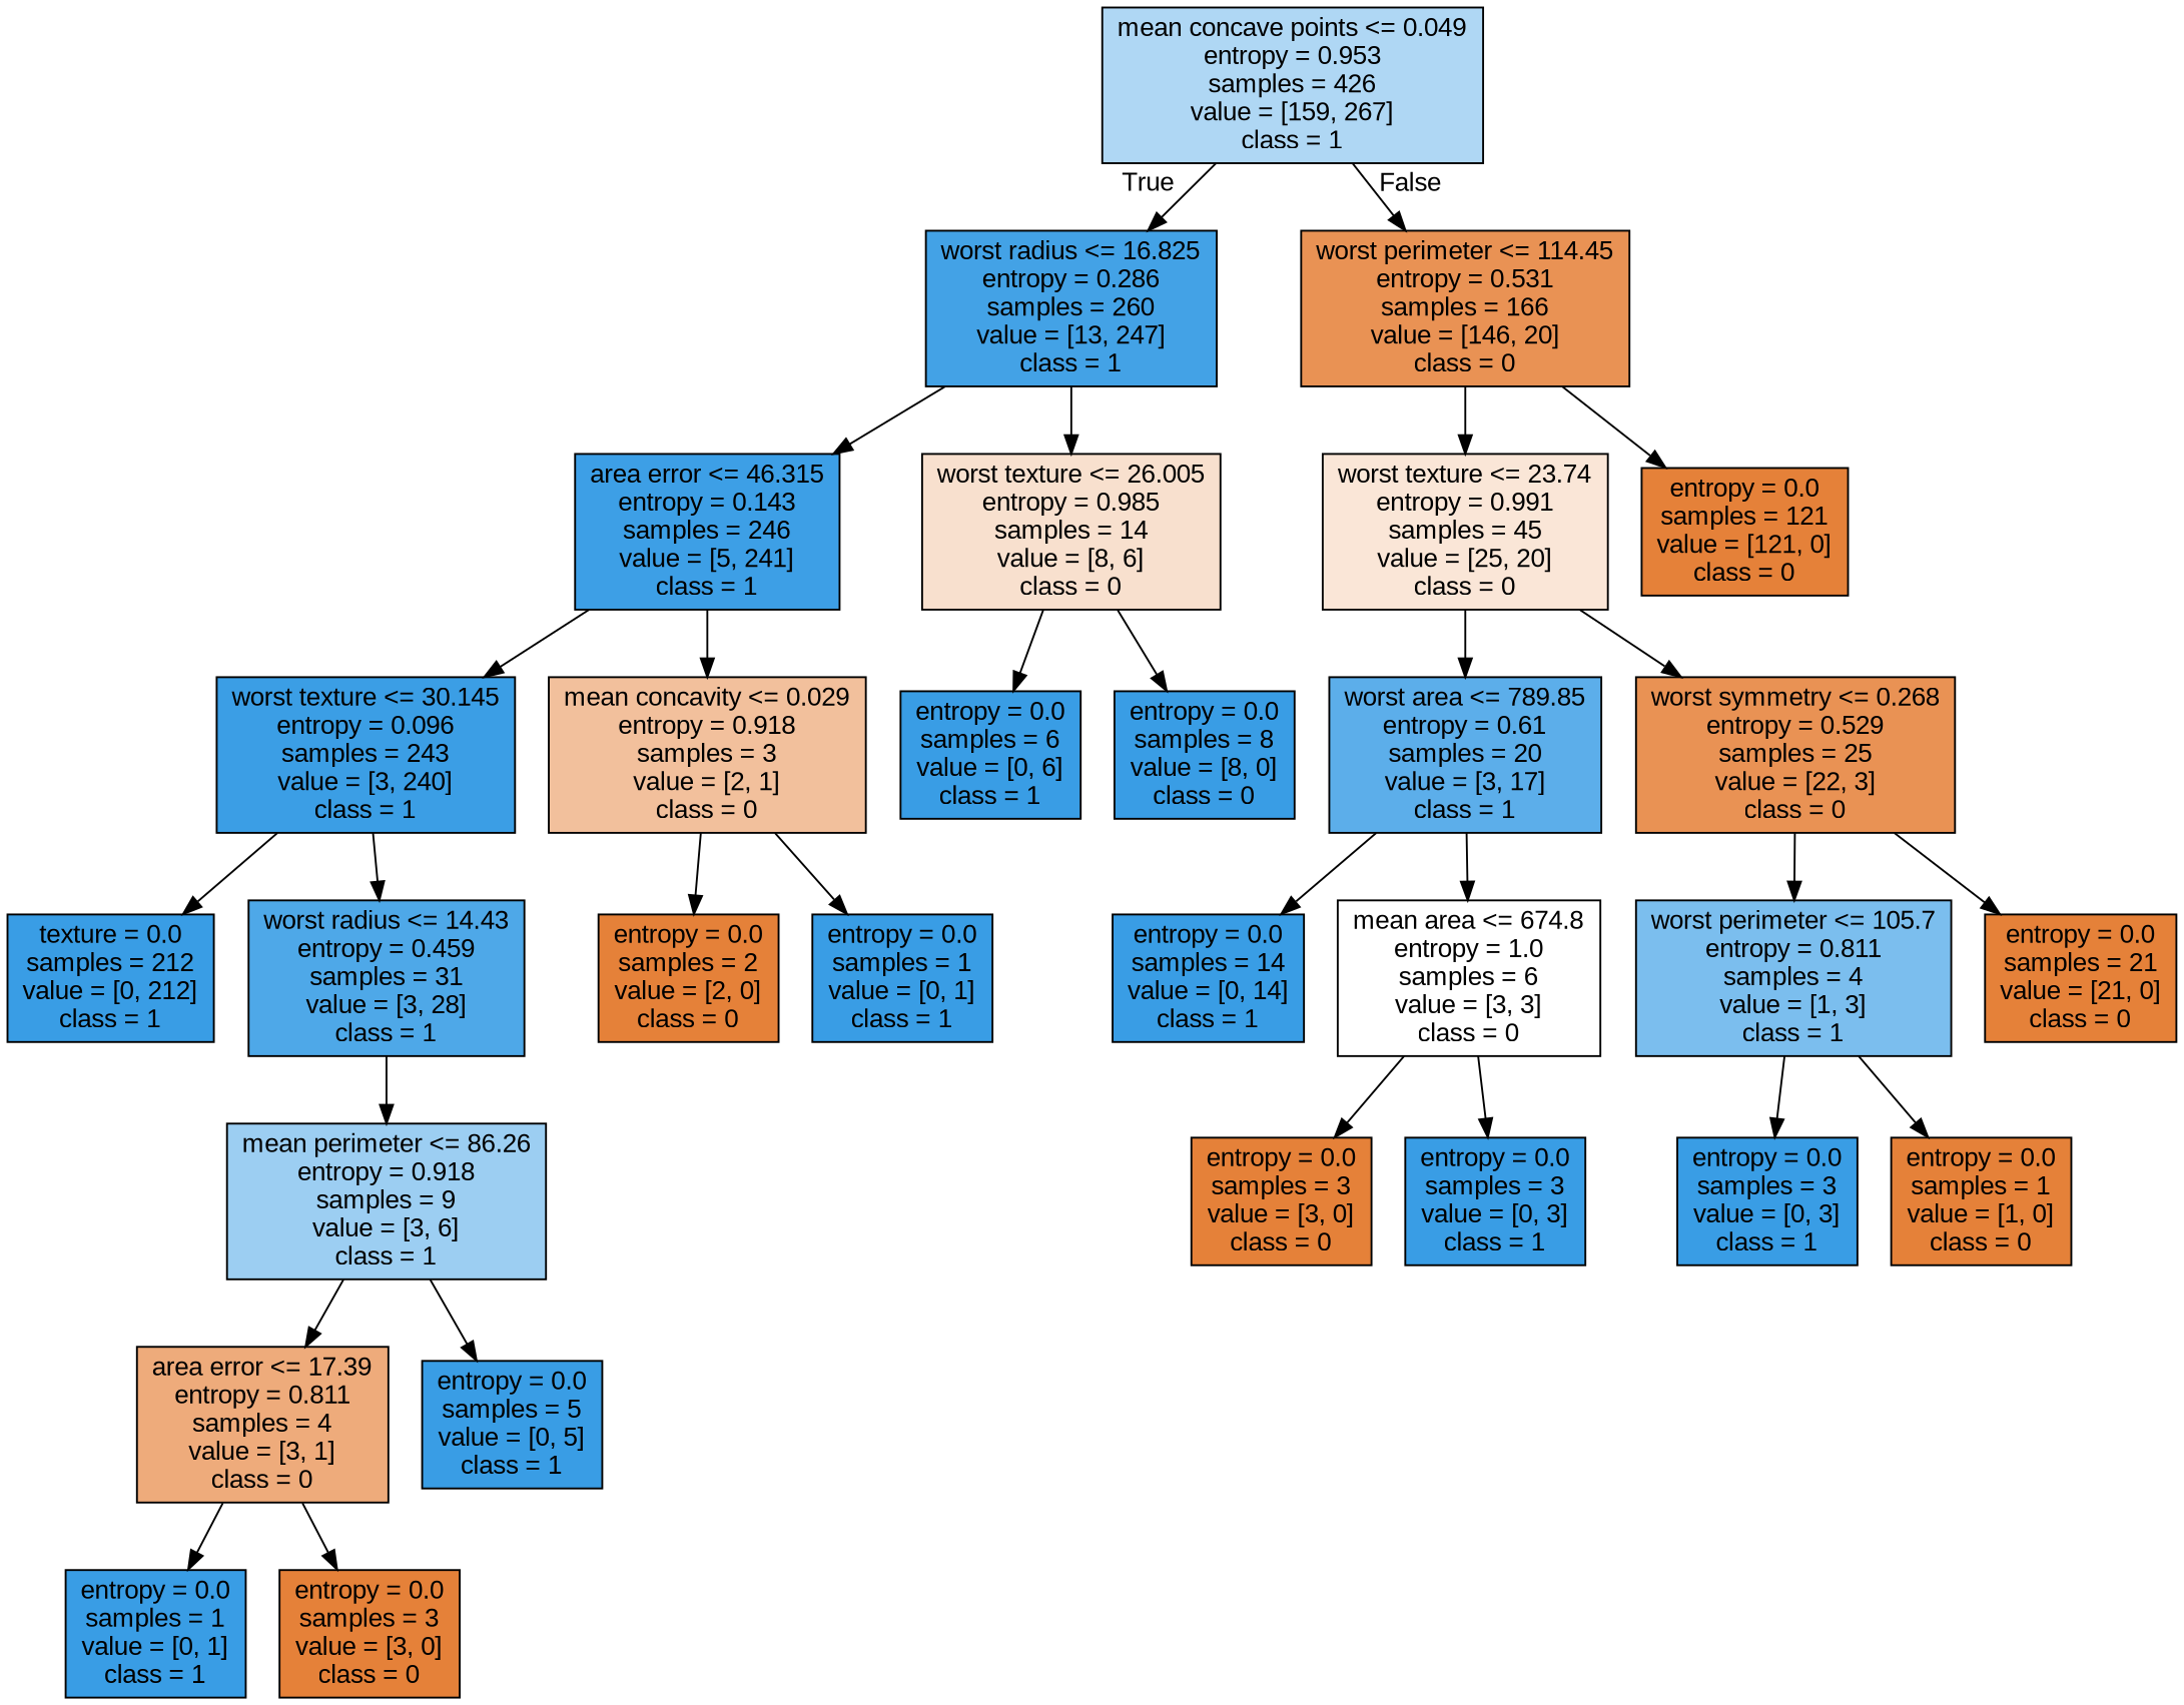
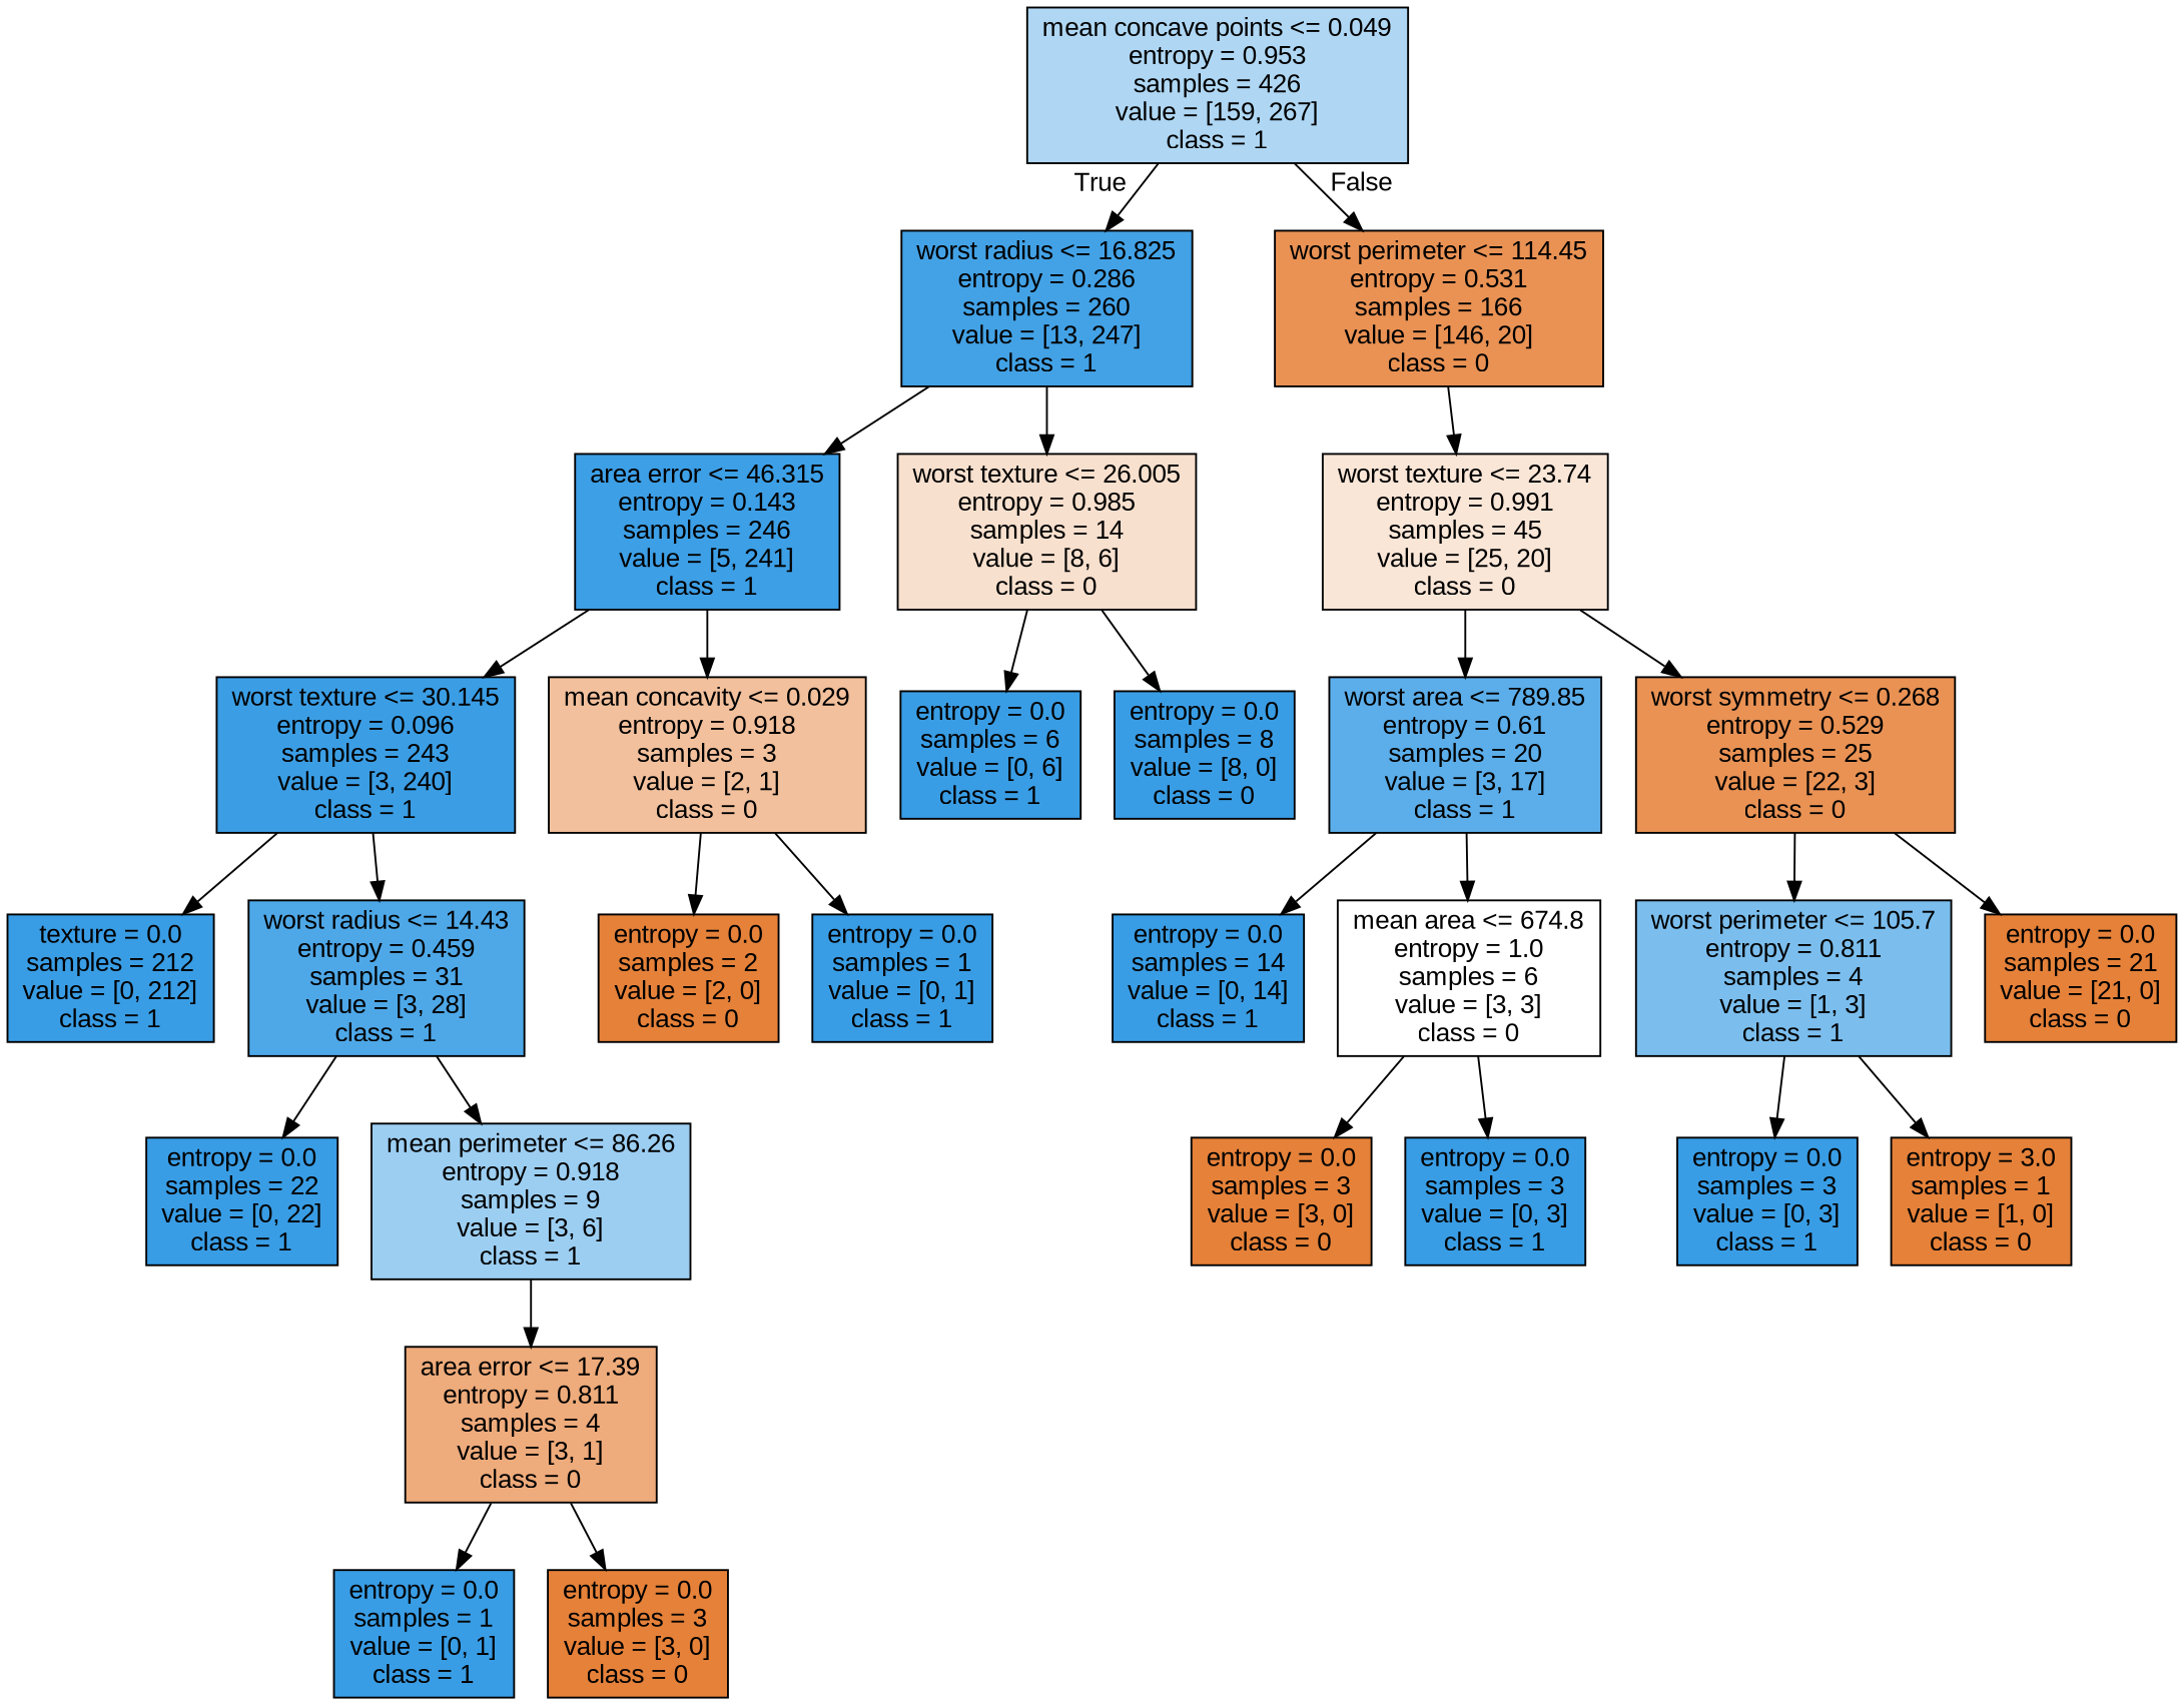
  digraph {
    fontname="Liberation Sans"
    node [color=black fillcolor="#399de5" fontname="Liberation Sans" shape=box style=filled]
    edge [fontname="Liberation Sans"]
    n1 [fillcolor="#afd7f4" label="mean concave points <= 0.049\nentropy = 0.953\nsamples = 426\nvalue = [159, 267]\nclass = 1"]
    n2 [fillcolor="#43a2e6" label="worst radius <= 16.825\nentropy = 0.286\nsamples = 260\nvalue = [13, 247]\nclass = 1"]
    n3 [fillcolor="#e99254" label="worst perimeter <= 114.45\nentropy = 0.531\nsamples = 166\nvalue = [146, 20]\nclass = 0"]
    n4 [fillcolor="#3d9fe6" label="area error <= 46.315\nentropy = 0.143\nsamples = 246\nvalue = [5, 241]\nclass = 1"]
    n5 [fillcolor="#f8e0ce" label="worst texture <= 26.005\nentropy = 0.985\nsamples = 14\nvalue = [8, 6]\nclass = 0"]
    n6 [fillcolor="#fae6d7" label="worst texture <= 23.74\nentropy = 0.991\nsamples = 45\nvalue = [25, 20]\nclass = 0"]
-   n7 [fillcolor="#e58139" label="entropy = 0.0\nsamples = 121\nvalue = [121, 0]\nclass = 0"]
    n8 [fillcolor="#3b9ee5" label="worst texture <= 30.145\nentropy = 0.096\nsamples = 243\nvalue = [3, 240]\nclass = 1"]
    n9 [fillcolor="#f2c09c" label="mean concavity <= 0.029\nentropy = 0.918\nsamples = 3\nvalue = [2, 1]\nclass = 0"]
    n10 [label="entropy = 0.0\nsamples = 6\nvalue = [0, 6]\nclass = 1"]
    n11 [label="entropy = 0.0\nsamples = 8\nvalue = [8, 0]\nclass = 0"]
    n12 [label="texture = 0.0\nsamples = 212\nvalue = [0, 212]\nclass = 1"]
    n13 [fillcolor="#4ea8e8" label="worst radius <= 14.43\nentropy = 0.459\nsamples = 31\nvalue = [3, 28]\nclass = 1"]
    n14 [fillcolor="#e58139" label="entropy = 0.0\nsamples = 2\nvalue = [2, 0]\nclass = 0"]
    n15 [label="entropy = 0.0\nsamples = 1\nvalue = [0, 1]\nclass = 1"]
+   n16 [label="entropy = 0.0\nsamples = 22\nvalue = [0, 22]\nclass = 1"]
    n17 [fillcolor="#9ccef2" label="mean perimeter <= 86.26\nentropy = 0.918\nsamples = 9\nvalue = [3, 6]\nclass = 1"]
    n18 [fillcolor="#eeab7b" label="area error <= 17.39\nentropy = 0.811\nsamples = 4\nvalue = [3, 1]\nclass = 0"]
-   n19 [label="entropy = 0.0\nsamples = 5\nvalue = [0, 5]\nclass = 1"]
    n20 [label="entropy = 0.0\nsamples = 1\nvalue = [0, 1]\nclass = 1"]
    n21 [fillcolor="#e58139" label="entropy = 0.0\nsamples = 3\nvalue = [3, 0]\nclass = 0"]
    n22 [fillcolor="#5caeea" label="worst area <= 789.85\nentropy = 0.61\nsamples = 20\nvalue = [3, 17]\nclass = 1"]
    n23 [fillcolor="#e99254" label="worst symmetry <= 0.268\nentropy = 0.529\nsamples = 25\nvalue = [22, 3]\nclass = 0"]
    n24 [label="entropy = 0.0\nsamples = 14\nvalue = [0, 14]\nclass = 1"]
    n25 [fillcolor="#ffffff" label="mean area <= 674.8\nentropy = 1.0\nsamples = 6\nvalue = [3, 3]\nclass = 0"]
    n26 [fillcolor="#7bbeee" label="worst perimeter <= 105.7\nentropy = 0.811\nsamples = 4\nvalue = [1, 3]\nclass = 1"]
    n27 [fillcolor="#e58139" label="entropy = 0.0\nsamples = 21\nvalue = [21, 0]\nclass = 0"]
    n28 [fillcolor="#e58139" label="entropy = 0.0\nsamples = 3\nvalue = [3, 0]\nclass = 0"]
    n29 [label="entropy = 0.0\nsamples = 3\nvalue = [0, 3]\nclass = 1"]
    n30 [label="entropy = 0.0\nsamples = 3\nvalue = [0, 3]\nclass = 1"]
-   n31 [fillcolor="#e58139" label="entropy = 0.0\nsamples = 1\nvalue = [1, 0]\nclass = 0"]
+   n31 [fillcolor="#e58139" label="entropy = 3.0\nsamples = 1\nvalue = [1, 0]\nclass = 0"]
    n1 -> n2 [headlabel=True labelangle=45 labeldistance=2.5]
    n1 -> n3 [headlabel=False labelangle=-45 labeldistance=2.5]
    n2 -> n4
    n2 -> n5
    n3 -> n6
-   n3 -> n7
    n4 -> n8
    n4 -> n9
    n5 -> n10
    n5 -> n11
    n6 -> n22
    n6 -> n23
    n8 -> n12
    n8 -> n13
    n9 -> n14
    n9 -> n15
+   n13 -> n16
    n13 -> n17
    n17 -> n18
-   n17 -> n19
    n18 -> n20
    n18 -> n21
    n22 -> n24
    n22 -> n25
    n23 -> n26
    n23 -> n27
    n25 -> n28
    n25 -> n29
    n26 -> n30
    n26 -> n31
  }
